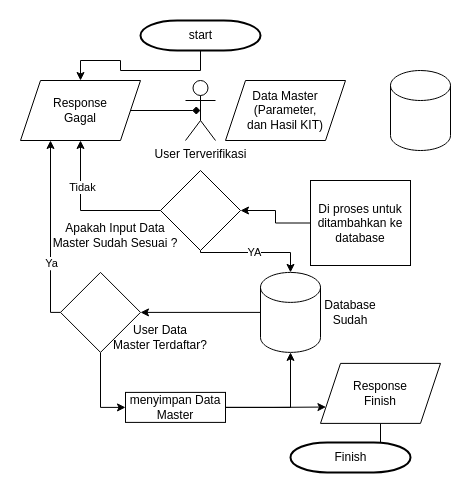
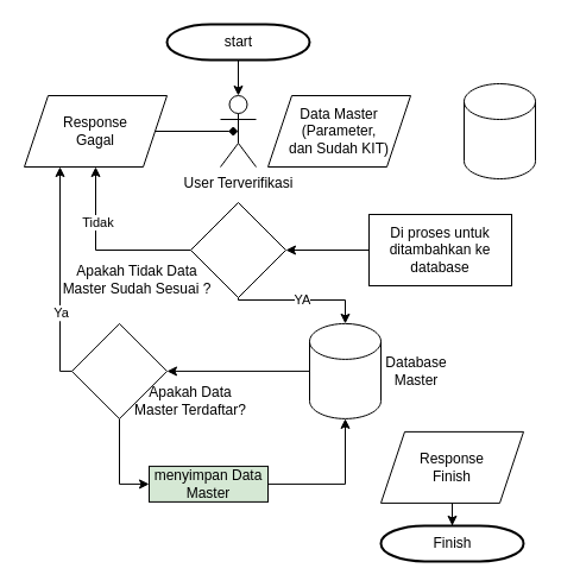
  <mxCell id="0" />
  <mxCell id="1" parent="0" />
- <mxCell id="2" style="edgeStyle=orthogonalEdgeStyle;rounded=0;orthogonalLoop=1;jettySize=auto;html=1;exitX=0.5;exitY=1;exitDx=0;exitDy=0;exitPerimeter=0;" parent="1" source="3" target="20" edge="1"><mxGeometry relative="1" as="geometry" /></mxCell>
+ <mxCell id="2" style="edgeStyle=orthogonalEdgeStyle;rounded=0;orthogonalLoop=1;jettySize=auto;html=1;exitX=0.5;exitY=1;exitDx=0;exitDy=0;exitPerimeter=0;entryX=0.5;entryY=0;entryDx=0;entryDy=0;entryPerimeter=0;" parent="1" source="3" target="4" edge="1"><mxGeometry relative="1" as="geometry" /></mxCell>
  <mxCell id="3" value="start" style="shape=mxgraph.flowchart.terminator;strokeWidth=2;gradientColor=none;gradientDirection=north;fontStyle=0;html=1;" parent="1" vertex="1"><mxGeometry x="140" y="20" width="120" height="30" as="geometry" /></mxCell>
  <mxCell id="4" value="User Terverifikasi" style="shape=umlActor;verticalLabelPosition=bottom;verticalAlign=top;html=1;outlineConnect=0;" parent="1" vertex="1"><mxGeometry x="185" y="80" width="30" height="60" as="geometry" /></mxCell>
- <mxCell id="5" value="Data Master (Parameter, &lt;br&gt;dan Hasil KIT)" style="shape=parallelogram;perimeter=parallelogramPerimeter;whiteSpace=wrap;html=1;fixedSize=1;" parent="1" vertex="1"><mxGeometry x="225" y="80" width="120" height="60" as="geometry" /></mxCell>
+ <mxCell id="5" value="Data Master (Parameter, &lt;br&gt;dan Sudah KIT)" style="shape=parallelogram;perimeter=parallelogramPerimeter;whiteSpace=wrap;html=1;fixedSize=1;" parent="1" vertex="1"><mxGeometry x="225" y="80" width="120" height="60" as="geometry" /></mxCell>
  <mxCell id="6" style="edgeStyle=orthogonalEdgeStyle;rounded=0;orthogonalLoop=1;jettySize=auto;html=1;exitX=0;exitY=0.5;exitDx=0;exitDy=0;entryX=1;entryY=0.5;entryDx=0;entryDy=0;" parent="1" source="7" target="18" edge="1"><mxGeometry relative="1" as="geometry"><mxPoint x="280" y="210.476" as="targetPoint" /></mxGeometry></mxCell>
- <mxCell id="7" value="Di proses untuk ditambahkan ke database" style="rounded=0;whiteSpace=wrap;html=1;" parent="1" vertex="1"><mxGeometry x="310" y="180" width="100" height="85" as="geometry" /></mxCell>
+ <mxCell id="7" value="Di proses untuk ditambahkan ke database" style="rounded=0;whiteSpace=wrap;html=1;" parent="1" vertex="1"><mxGeometry x="310" y="180" width="120" height="60" as="geometry" /></mxCell>
  <mxCell id="8" style="edgeStyle=orthogonalEdgeStyle;rounded=0;orthogonalLoop=1;jettySize=auto;html=1;entryX=1;entryY=0.5;entryDx=0;entryDy=0;" parent="1" source="9" target="13" edge="1"><mxGeometry relative="1" as="geometry" /></mxCell>
  <mxCell id="9" value="" style="shape=cylinder3;whiteSpace=wrap;html=1;boundedLbl=1;backgroundOutline=1;size=15;" parent="1" vertex="1"><mxGeometry x="260" y="271.9" width="60" height="80" as="geometry" /></mxCell>
  <mxCell id="10" style="edgeStyle=orthogonalEdgeStyle;rounded=0;orthogonalLoop=1;jettySize=auto;html=1;exitX=0;exitY=0.5;exitDx=0;exitDy=0;entryX=0.25;entryY=1;entryDx=0;entryDy=0;" parent="1" source="13" target="20" edge="1"><mxGeometry relative="1" as="geometry"><Array as="points"><mxPoint x="50" y="270" /><mxPoint x="50" y="270" /></Array></mxGeometry></mxCell>
  <mxCell id="11" value="Ya" style="edgeLabel;html=1;align=center;verticalAlign=middle;resizable=0;points=[];" parent="10" vertex="1" connectable="0"><mxGeometry x="-0.347" relative="1" as="geometry"><mxPoint as="offset" /></mxGeometry></mxCell>
  <mxCell id="12" style="edgeStyle=orthogonalEdgeStyle;rounded=0;orthogonalLoop=1;jettySize=auto;html=1;entryX=0;entryY=0.5;entryDx=0;entryDy=0;" parent="1" source="13" target="25" edge="1"><mxGeometry relative="1" as="geometry" /></mxCell>
  <mxCell id="13" value="" style="rhombus;whiteSpace=wrap;html=1;" parent="1" vertex="1"><mxGeometry x="60" y="271.9" width="80" height="80" as="geometry" /></mxCell>
- <mxCell id="14" value="Apakah Input Data Master Sudah Sesuai ?" style="text;html=1;strokeColor=none;fillColor=none;align=center;verticalAlign=middle;whiteSpace=wrap;rounded=0;" parent="1" vertex="1"><mxGeometry x="45" y="220" width="140" height="30" as="geometry" /></mxCell>
+ <mxCell id="14" value="Apakah Tidak Data Master Sudah Sesuai ?" style="text;html=1;strokeColor=none;fillColor=none;align=center;verticalAlign=middle;whiteSpace=wrap;rounded=0;" parent="1" vertex="1"><mxGeometry x="45" y="220" width="140" height="30" as="geometry" /></mxCell>
  <mxCell id="15" style="edgeStyle=orthogonalEdgeStyle;rounded=0;orthogonalLoop=1;jettySize=auto;html=1;entryX=0.5;entryY=1;entryDx=0;entryDy=0;exitX=0;exitY=0.5;exitDx=0;exitDy=0;" parent="1" source="18" target="20" edge="1"><mxGeometry relative="1" as="geometry"><Array as="points"><mxPoint x="80" y="210" /></Array></mxGeometry></mxCell>
  <mxCell id="16" value="Tidak" style="edgeLabel;html=1;align=center;verticalAlign=middle;resizable=0;points=[];" parent="15" vertex="1" connectable="0"><mxGeometry x="0.386" y="-1" relative="1" as="geometry"><mxPoint as="offset" /></mxGeometry></mxCell>
  <mxCell id="17" value="YA" style="edgeStyle=orthogonalEdgeStyle;rounded=0;orthogonalLoop=1;jettySize=auto;html=1;exitX=0.5;exitY=1;exitDx=0;exitDy=0;entryX=0.5;entryY=0;entryDx=0;entryDy=0;entryPerimeter=0;" parent="1" source="18" target="9" edge="1"><mxGeometry relative="1" as="geometry"><Array as="points"><mxPoint x="200" y="252" /><mxPoint x="290" y="252" /></Array></mxGeometry></mxCell>
  <mxCell id="18" value="" style="rhombus;whiteSpace=wrap;html=1;" parent="1" vertex="1"><mxGeometry x="160" y="170" width="80" height="80" as="geometry" /></mxCell>
  <mxCell id="19" style="edgeStyle=orthogonalEdgeStyle;rounded=0;orthogonalLoop=1;jettySize=auto;html=1;exitX=1;exitY=0.5;exitDx=0;exitDy=0;entryX=0.5;entryY=0.5;entryDx=0;entryDy=0;entryPerimeter=0;endArrow=diamond;" parent="1" source="20" target="4" edge="1"><mxGeometry relative="1" as="geometry" /></mxCell>
  <mxCell id="20" value="Response &lt;br&gt;Gagal" style="shape=parallelogram;perimeter=parallelogramPerimeter;whiteSpace=wrap;html=1;fixedSize=1;" parent="1" vertex="1"><mxGeometry x="20" y="80" width="120" height="60" as="geometry" /></mxCell>
- <mxCell id="21" value="Database Sudah" style="text;html=1;strokeColor=none;fillColor=none;align=center;verticalAlign=middle;whiteSpace=wrap;rounded=0;" parent="1" vertex="1"><mxGeometry x="320" y="296.9" width="60" height="30" as="geometry" /></mxCell>
- <mxCell id="22" value="User Data &lt;br&gt;Master Terdaftar?" style="text;html=1;strokeColor=none;fillColor=none;align=center;verticalAlign=middle;whiteSpace=wrap;rounded=0;" parent="1" vertex="1"><mxGeometry x="90" y="321.9" width="140" height="30" as="geometry" /></mxCell>
+ <mxCell id="21" value="Database Master" style="text;html=1;strokeColor=none;fillColor=none;align=center;verticalAlign=middle;whiteSpace=wrap;rounded=0;" parent="1" vertex="1"><mxGeometry x="320" y="296.9" width="60" height="30" as="geometry" /></mxCell>
+ <mxCell id="22" value="Apakah Data &lt;br&gt;Master Terdaftar?" style="text;html=1;strokeColor=none;fillColor=none;align=center;verticalAlign=middle;whiteSpace=wrap;rounded=0;" parent="1" vertex="1"><mxGeometry x="90" y="321.9" width="140" height="30" as="geometry" /></mxCell>
  <mxCell id="23" style="edgeStyle=orthogonalEdgeStyle;rounded=0;orthogonalLoop=1;jettySize=auto;html=1;entryX=0.5;entryY=1;entryDx=0;entryDy=0;entryPerimeter=0;" parent="1" source="25" target="9" edge="1"><mxGeometry relative="1" as="geometry" /></mxCell>
- <mxCell id="24" style="edgeStyle=orthogonalEdgeStyle;rounded=0;orthogonalLoop=1;jettySize=auto;html=1;entryX=0;entryY=0.75;entryDx=0;entryDy=0;" parent="1" source="25" target="27" edge="1"><mxGeometry relative="1" as="geometry" /></mxCell>
- <mxCell id="25" value="menyimpan Data Master" style="rounded=0;whiteSpace=wrap;html=1;" parent="1" vertex="1"><mxGeometry x="125" y="391.9" width="100" height="30" as="geometry" /></mxCell>
+ <mxCell id="25" value="menyimpan Data Master" style="rounded=0;whiteSpace=wrap;html=1;fillColor=#d5e8d4;" parent="1" vertex="1"><mxGeometry x="125" y="391.9" width="100" height="30" as="geometry" /></mxCell>
  <mxCell id="26" style="edgeStyle=orthogonalEdgeStyle;rounded=0;orthogonalLoop=1;jettySize=auto;html=1;entryX=0.5;entryY=0;entryDx=0;entryDy=0;entryPerimeter=0;" parent="1" source="27" target="28" edge="1"><mxGeometry relative="1" as="geometry" /></mxCell>
  <mxCell id="27" value="Response &lt;br&gt;Finish" style="shape=parallelogram;perimeter=parallelogramPerimeter;whiteSpace=wrap;html=1;fixedSize=1;" parent="1" vertex="1"><mxGeometry x="320" y="362.9" width="120" height="60" as="geometry" /></mxCell>
- <mxCell id="28" value="Finish" style="shape=mxgraph.flowchart.terminator;strokeWidth=2;gradientColor=none;gradientDirection=north;fontStyle=0;html=1;" parent="1" vertex="1"><mxGeometry x="290" y="441.9" width="120" height="30" as="geometry" /></mxCell>
+ <mxCell id="28" value="Finish" style="shape=mxgraph.flowchart.terminator;strokeWidth=2;gradientColor=none;gradientDirection=north;fontStyle=0;html=1;" parent="1" vertex="1"><mxGeometry x="320" y="441.9" width="120" height="30" as="geometry" /></mxCell>
  <mxCell id="29" value="" style="shape=cylinder3;whiteSpace=wrap;html=1;boundedLbl=1;backgroundOutline=1;size=15;" vertex="1" parent="1"><mxGeometry x="390" y="70" width="60" height="80" as="geometry" /></mxCell>
